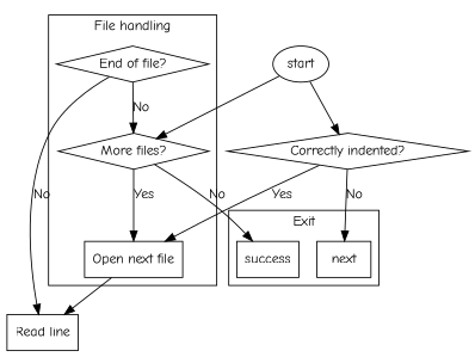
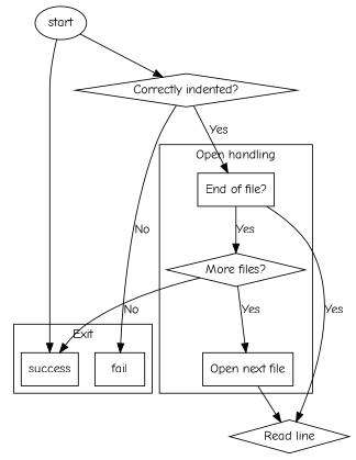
  digraph {
    fontname="Comic Neue"
    node [fontname="Comic Neue" shape=rect]
    edge [fontname="Comic Neue"]
    n1 [label="More files?" shape=diamond]
-   n2 [label="End of file?" shape=diamond]
+   n2 [label="End of file?" shape=box]
    n3 [label="Open next file"]
-   fail [label=next]
+   fail
    success
-   n6 [label="Read line"]
+   n6 [label="Read line" shape=diamond]
    start [shape=""]
    n8 [label="Correctly indented?" shape=diamond]
    subgraph cluster_1 {
-     label="File handling"
+     label="Open handling"
      n1
      n2
      n3
    }
    subgraph cluster_2 {
      label=Exit
      fail
      success
    }
    n1 -> n3 [label=Yes]
    n1 -> success [label=No]
-   n2 -> n1 [label=No]
-   n2 -> n6 [label=No]
+   n2 -> n1 [label=Yes]
+   n2 -> n6 [label=Yes]
    n3 -> n6
-   start -> n1
+   start -> success
    start -> n8
-   n8 -> n3 [label=Yes]
+   n8 -> n2 [label=Yes]
    n8 -> fail [label=No]
  }
